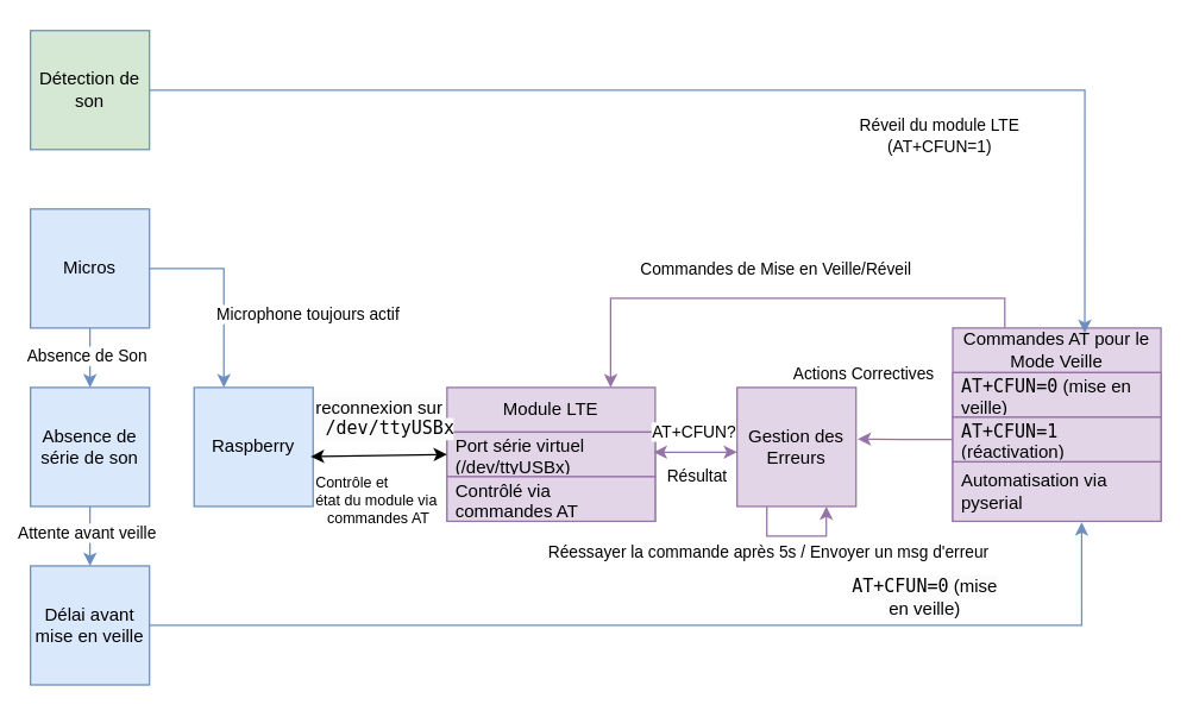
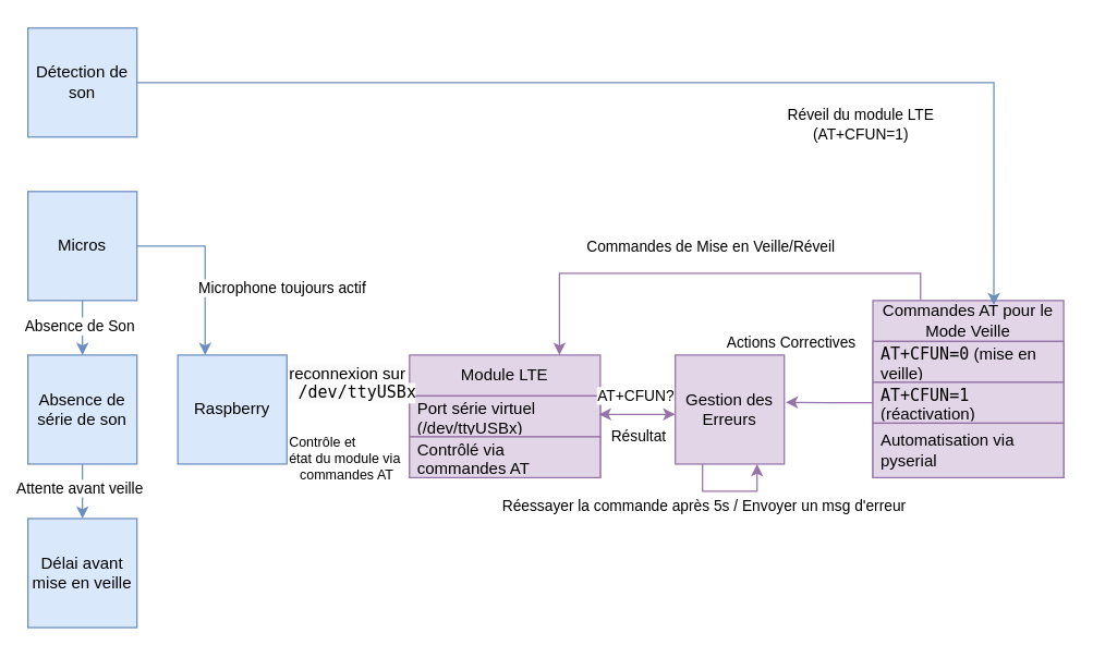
  <mxCell id="0" />
  <mxCell id="1" parent="0" />
  <mxCell id="2" value="Raspberry" style="whiteSpace=wrap;html=1;aspect=fixed;fillColor=#dae8fc;strokeColor=#6c8ebf;" parent="1" vertex="1"><mxGeometry x="130" y="260" width="80" height="80" as="geometry" /></mxCell>
  <mxCell id="3" value="Module LTE" style="swimlane;fontStyle=0;childLayout=stackLayout;horizontal=1;startSize=30;horizontalStack=0;resizeParent=1;resizeParentMax=0;resizeLast=0;collapsible=1;marginBottom=0;whiteSpace=wrap;html=1;fillColor=#e1d5e7;strokeColor=#9673a6;" parent="1" vertex="1"><mxGeometry x="300" y="260" width="140" height="90" as="geometry" /></mxCell>
  <mxCell id="4" value="Port série virtuel (/dev/ttyUSBx)" style="text;strokeColor=#9673a6;fillColor=#e1d5e7;align=left;verticalAlign=middle;spacingLeft=4;spacingRight=4;overflow=hidden;points=[[0,0.5],[1,0.5]];portConstraint=eastwest;rotatable=0;whiteSpace=wrap;html=1;" parent="3" vertex="1"><mxGeometry y="30" width="140" height="30" as="geometry" /></mxCell>
  <mxCell id="5" value="Contrôlé via commandes AT" style="text;strokeColor=#9673a6;fillColor=#e1d5e7;align=left;verticalAlign=middle;spacingLeft=4;spacingRight=4;overflow=hidden;points=[[0,0.5],[1,0.5]];portConstraint=eastwest;rotatable=0;whiteSpace=wrap;html=1;" parent="3" vertex="1"><mxGeometry y="60" width="140" height="30" as="geometry" /></mxCell>
  <mxCell id="6" style="edgeStyle=orthogonalEdgeStyle;rounded=0;orthogonalLoop=1;jettySize=auto;html=1;exitX=1;exitY=0.5;exitDx=0;exitDy=0;entryX=0.25;entryY=0;entryDx=0;entryDy=0;fillColor=#dae8fc;strokeColor=#6c8ebf;" parent="1" source="10" target="2" edge="1"><mxGeometry relative="1" as="geometry" /></mxCell>
  <mxCell id="7" value="Microphone toujours actif&amp;nbsp;" style="edgeLabel;html=1;align=center;verticalAlign=middle;resizable=0;points=[];" parent="6" vertex="1" connectable="0"><mxGeometry x="-0.298" y="4" relative="1" as="geometry"><mxPoint x="61" y="34" as="offset" /></mxGeometry></mxCell>
  <mxCell id="8" style="edgeStyle=orthogonalEdgeStyle;rounded=0;orthogonalLoop=1;jettySize=auto;html=1;exitX=0.5;exitY=1;exitDx=0;exitDy=0;entryX=0.5;entryY=0;entryDx=0;entryDy=0;fillColor=#dae8fc;strokeColor=#6c8ebf;" parent="1" source="10" target="19" edge="1"><mxGeometry relative="1" as="geometry" /></mxCell>
  <mxCell id="9" value="Absence de Son" style="edgeLabel;html=1;align=center;verticalAlign=middle;resizable=0;points=[];" parent="8" vertex="1" connectable="0"><mxGeometry x="-0.11" y="-3" relative="1" as="geometry"><mxPoint as="offset" /></mxGeometry></mxCell>
  <mxCell id="10" value="Micros" style="whiteSpace=wrap;html=1;aspect=fixed;fillColor=#dae8fc;strokeColor=#6c8ebf;" parent="1" vertex="1"><mxGeometry x="20" y="140" width="80" height="80" as="geometry" /></mxCell>
  <mxCell id="11" style="edgeStyle=orthogonalEdgeStyle;rounded=0;orthogonalLoop=1;jettySize=auto;html=1;exitX=0.25;exitY=0;exitDx=0;exitDy=0;entryX=1;entryY=0.75;entryDx=0;entryDy=0;fillColor=#e1d5e7;strokeColor=#9673a6;" parent="1" source="13" edge="1"><mxGeometry relative="1" as="geometry"><mxPoint x="410" y="260" as="targetPoint" /><Array as="points"><mxPoint x="675" y="200" /><mxPoint x="410" y="200" /></Array></mxGeometry></mxCell>
  <mxCell id="12" value="Commandes de Mise en Veille/Réveil" style="edgeLabel;html=1;align=center;verticalAlign=middle;resizable=0;points=[];" parent="11" vertex="1" connectable="0"><mxGeometry x="0.246" y="-1" relative="1" as="geometry"><mxPoint x="40" y="-19" as="offset" /></mxGeometry></mxCell>
  <mxCell id="13" value="Commandes AT pour le Mode Veille" style="swimlane;fontStyle=0;childLayout=stackLayout;horizontal=1;startSize=30;horizontalStack=0;resizeParent=1;resizeParentMax=0;resizeLast=0;collapsible=1;marginBottom=0;whiteSpace=wrap;html=1;fillColor=#e1d5e7;strokeColor=#9673a6;" parent="1" vertex="1"><mxGeometry x="640" y="220" width="140" height="130" as="geometry" /></mxCell>
  <mxCell id="14" value="&lt;code&gt;AT+CFUN=0&lt;/code&gt; (mise en veille)" style="text;strokeColor=#9673a6;fillColor=#e1d5e7;align=left;verticalAlign=middle;spacingLeft=4;spacingRight=4;overflow=hidden;points=[[0,0.5],[1,0.5]];portConstraint=eastwest;rotatable=0;whiteSpace=wrap;html=1;" parent="13" vertex="1"><mxGeometry y="30" width="140" height="30" as="geometry" /></mxCell>
  <mxCell id="15" value="&lt;code&gt;AT+CFUN=1&lt;/code&gt; (réactivation)" style="text;strokeColor=#9673a6;fillColor=#e1d5e7;align=left;verticalAlign=middle;spacingLeft=4;spacingRight=4;overflow=hidden;points=[[0,0.5],[1,0.5]];portConstraint=eastwest;rotatable=0;whiteSpace=wrap;html=1;" parent="13" vertex="1"><mxGeometry y="60" width="140" height="30" as="geometry" /></mxCell>
  <mxCell id="16" value="Automatisation via pyserial" style="text;strokeColor=#9673a6;fillColor=#e1d5e7;align=left;verticalAlign=middle;spacingLeft=4;spacingRight=4;overflow=hidden;points=[[0,0.5],[1,0.5]];portConstraint=eastwest;rotatable=0;whiteSpace=wrap;html=1;" parent="13" vertex="1"><mxGeometry y="90" width="140" height="40" as="geometry" /></mxCell>
  <mxCell id="17" style="edgeStyle=orthogonalEdgeStyle;rounded=0;orthogonalLoop=1;jettySize=auto;html=1;exitX=0.5;exitY=1;exitDx=0;exitDy=0;entryX=0.5;entryY=0;entryDx=0;entryDy=0;fillColor=#dae8fc;strokeColor=#6c8ebf;" parent="1" source="19" target="20" edge="1"><mxGeometry relative="1" as="geometry" /></mxCell>
  <mxCell id="18" value="Attente avant veille" style="edgeLabel;html=1;align=center;verticalAlign=middle;resizable=0;points=[];" parent="17" vertex="1" connectable="0"><mxGeometry x="-0.15" y="-3" relative="1" as="geometry"><mxPoint as="offset" /></mxGeometry></mxCell>
  <mxCell id="19" value="Absence de série de son" style="whiteSpace=wrap;html=1;aspect=fixed;fillColor=#dae8fc;strokeColor=#6c8ebf;" parent="1" vertex="1"><mxGeometry x="20" y="260" width="80" height="80" as="geometry" /></mxCell>
  <mxCell id="20" value="Délai avant mise en veille" style="whiteSpace=wrap;html=1;aspect=fixed;fillColor=#dae8fc;strokeColor=#6c8ebf;" parent="1" vertex="1"><mxGeometry x="20" y="380" width="80" height="80" as="geometry" /></mxCell>
- <mxCell id="21" value="Détection de son" style="whiteSpace=wrap;html=1;aspect=fixed;fillColor=#d5e8d4;strokeColor=#6c8ebf;" parent="1" vertex="1"><mxGeometry x="20" y="20" width="80" height="80" as="geometry" /></mxCell>
+ <mxCell id="21" value="Détection de son" style="whiteSpace=wrap;html=1;aspect=fixed;fillColor=#dae8fc;strokeColor=#6c8ebf;" parent="1" vertex="1"><mxGeometry x="20" y="20" width="80" height="80" as="geometry" /></mxCell>
  <mxCell id="22" value="Gestion des Erreurs" style="whiteSpace=wrap;html=1;aspect=fixed;fillColor=#e1d5e7;strokeColor=#9673a6;" parent="1" vertex="1"><mxGeometry x="495" y="260" width="80" height="80" as="geometry" /></mxCell>
  <mxCell id="23" style="edgeStyle=orthogonalEdgeStyle;rounded=0;orthogonalLoop=1;jettySize=auto;html=1;exitX=0.5;exitY=1;exitDx=0;exitDy=0;" parent="1" source="22" target="22" edge="1"><mxGeometry relative="1" as="geometry" /></mxCell>
  <mxCell id="24" value="" style="endArrow=classic;startArrow=classic;html=1;rounded=0;exitX=1;exitY=0.5;exitDx=0;exitDy=0;entryX=0;entryY=0.544;entryDx=0;entryDy=0;entryPerimeter=0;fillColor=#e1d5e7;strokeColor=#9673a6;" parent="1" target="22" edge="1"><mxGeometry width="50" height="50" relative="1" as="geometry"><mxPoint x="438.96" y="303.5" as="sourcePoint" /><mxPoint x="520" y="300" as="targetPoint" /></mxGeometry></mxCell>
  <mxCell id="25" value="AT+CFUN?" style="edgeLabel;html=1;align=center;verticalAlign=middle;resizable=0;points=[];" parent="24" vertex="1" connectable="0"><mxGeometry x="-0.036" y="1" relative="1" as="geometry"><mxPoint y="-13" as="offset" /></mxGeometry></mxCell>
  <mxCell id="26" value="Résultat" style="edgeLabel;html=1;align=center;verticalAlign=middle;resizable=0;points=[];" parent="24" vertex="1" connectable="0"><mxGeometry x="0.048" y="1" relative="1" as="geometry"><mxPoint y="17" as="offset" /></mxGeometry></mxCell>
- <mxCell id="27" style="edgeStyle=orthogonalEdgeStyle;rounded=0;orthogonalLoop=1;jettySize=auto;html=1;exitX=1;exitY=0.5;exitDx=0;exitDy=0;entryX=0.619;entryY=1.016;entryDx=0;entryDy=0;entryPerimeter=0;fillColor=#dae8fc;strokeColor=#6c8ebf;" parent="1" source="20" target="16" edge="1"><mxGeometry relative="1" as="geometry" /></mxCell>
- <mxCell id="28" value="&lt;code style=&quot;text-wrap: wrap; font-size: 12px; text-align: left; background-color: rgb(251, 251, 251);&quot;&gt;AT+CFUN=0&lt;/code&gt;&lt;span style=&quot;text-wrap: wrap; font-size: 12px; text-align: left; background-color: rgb(251, 251, 251);&quot;&gt;&amp;nbsp;(mise en veille)&lt;/span&gt;" style="edgeLabel;html=1;align=center;verticalAlign=middle;resizable=0;points=[];" parent="27" vertex="1" connectable="0"><mxGeometry x="-0.116" relative="1" as="geometry"><mxPoint x="212" y="-20" as="offset" /></mxGeometry></mxCell>
  <mxCell id="29" value="&lt;font style=&quot;forced-color-adjust: none; color: rgb(0, 0, 0); font-family: Helvetica; font-style: normal; font-variant-ligatures: normal; font-variant-caps: normal; font-weight: 400; letter-spacing: normal; orphans: 2; text-align: center; text-indent: 0px; text-transform: none; widows: 2; word-spacing: 0px; -webkit-text-stroke-width: 0px; white-space: nowrap; text-decoration-thickness: initial; text-decoration-style: initial; text-decoration-color: initial; font-size: 10px;&quot;&gt;Contrôle et&amp;nbsp;&lt;/font&gt;&lt;div style=&quot;forced-color-adjust: none; color: rgb(0, 0, 0); font-family: Helvetica; font-style: normal; font-variant-ligatures: normal; font-variant-caps: normal; font-weight: 400; letter-spacing: normal; orphans: 2; text-align: center; text-indent: 0px; text-transform: none; widows: 2; word-spacing: 0px; -webkit-text-stroke-width: 0px; white-space: nowrap; text-decoration-thickness: initial; text-decoration-style: initial; text-decoration-color: initial; font-size: 10px;&quot;&gt;&lt;font style=&quot;forced-color-adjust: none; font-size: 10px;&quot;&gt;état du module via&lt;/font&gt;&lt;/div&gt;&lt;div style=&quot;forced-color-adjust: none; color: rgb(0, 0, 0); font-family: Helvetica; font-style: normal; font-variant-ligatures: normal; font-variant-caps: normal; font-weight: 400; letter-spacing: normal; orphans: 2; text-align: center; text-indent: 0px; text-transform: none; widows: 2; word-spacing: 0px; -webkit-text-stroke-width: 0px; white-space: nowrap; text-decoration-thickness: initial; text-decoration-style: initial; text-decoration-color: initial; font-size: 10px;&quot;&gt;&lt;font style=&quot;forced-color-adjust: none; font-size: 10px;&quot;&gt;&amp;nbsp;commandes AT&lt;/font&gt;&lt;/div&gt;" style="text;whiteSpace=wrap;html=1;" parent="1" vertex="1"><mxGeometry x="210" y="310" width="120" height="60" as="geometry" /></mxCell>
- <mxCell id="30" value="" style="endArrow=classic;startArrow=classic;html=1;rounded=0;exitX=0.98;exitY=0.581;exitDx=0;exitDy=0;exitPerimeter=0;entryX=0;entryY=0.5;entryDx=0;entryDy=0;" parent="1" source="2" target="4" edge="1"><mxGeometry width="50" height="50" relative="1" as="geometry"><mxPoint x="210" y="320" as="sourcePoint" /><mxPoint x="260" y="270" as="targetPoint" /></mxGeometry></mxCell>
  <mxCell id="31" value="&lt;span style=&quot;color: rgb(0, 0, 0); font-family: Helvetica; font-size: 12px; font-style: normal; font-variant-ligatures: normal; font-variant-caps: normal; font-weight: 400; letter-spacing: normal; orphans: 2; text-align: left; text-indent: 0px; text-transform: none; widows: 2; word-spacing: 0px; -webkit-text-stroke-width: 0px; white-space: normal; background-color: rgb(251, 251, 251); text-decoration-thickness: initial; text-decoration-style: initial; text-decoration-color: initial; display: inline !important; float: none;&quot;&gt;reconnexion sur&lt;/span&gt;&lt;div style=&quot;forced-color-adjust: none; color: rgb(0, 0, 0); font-family: Helvetica; font-size: 12px; font-style: normal; font-variant-ligatures: normal; font-variant-caps: normal; font-weight: 400; letter-spacing: normal; orphans: 2; text-align: left; text-indent: 0px; text-transform: none; widows: 2; word-spacing: 0px; -webkit-text-stroke-width: 0px; white-space: normal; background-color: rgb(251, 251, 251); text-decoration-thickness: initial; text-decoration-style: initial; text-decoration-color: initial;&quot;&gt;&amp;nbsp;&lt;span&gt;&amp;nbsp;&lt;/span&gt;&lt;code style=&quot;forced-color-adjust: none;&quot;&gt;/dev/ttyUSBx&lt;/code&gt;&lt;/div&gt;" style="text;whiteSpace=wrap;html=1;" parent="1" vertex="1"><mxGeometry x="210" y="260" width="110" height="50" as="geometry" /></mxCell>
  <mxCell id="32" style="edgeStyle=orthogonalEdgeStyle;rounded=0;orthogonalLoop=1;jettySize=auto;html=1;exitX=0;exitY=0.5;exitDx=0;exitDy=0;entryX=1.013;entryY=0.433;entryDx=0;entryDy=0;entryPerimeter=0;fillColor=#e1d5e7;strokeColor=#9673a6;" parent="1" source="15" target="22" edge="1"><mxGeometry relative="1" as="geometry" /></mxCell>
  <mxCell id="33" value="Actions Correctives" style="edgeLabel;html=1;align=center;verticalAlign=middle;resizable=0;points=[];" parent="32" vertex="1" connectable="0"><mxGeometry x="-0.111" y="-3" relative="1" as="geometry"><mxPoint x="-32" y="-42" as="offset" /></mxGeometry></mxCell>
  <mxCell id="34" style="edgeStyle=orthogonalEdgeStyle;rounded=0;orthogonalLoop=1;jettySize=auto;html=1;exitX=1;exitY=0.5;exitDx=0;exitDy=0;entryX=0.634;entryY=0.026;entryDx=0;entryDy=0;entryPerimeter=0;fillColor=#dae8fc;strokeColor=#6c8ebf;" parent="1" source="21" target="13" edge="1"><mxGeometry relative="1" as="geometry"><Array as="points"><mxPoint x="729" y="60" /></Array></mxGeometry></mxCell>
  <mxCell id="35" value="Réveil du module LTE&lt;div&gt;(AT+CFUN=1)&lt;/div&gt;" style="edgeLabel;html=1;align=center;verticalAlign=middle;resizable=0;points=[];" parent="34" vertex="1" connectable="0"><mxGeometry x="0.115" y="1" relative="1" as="geometry"><mxPoint x="88" y="31" as="offset" /></mxGeometry></mxCell>
  <mxCell id="36" style="edgeStyle=orthogonalEdgeStyle;rounded=0;orthogonalLoop=1;jettySize=auto;html=1;exitX=0.25;exitY=1;exitDx=0;exitDy=0;entryX=0.75;entryY=1;entryDx=0;entryDy=0;fillColor=#e1d5e7;strokeColor=#9673a6;" edge="1" parent="1" source="22" target="22"><mxGeometry relative="1" as="geometry" /></mxCell>
  <mxCell id="37" value="Réessayer la commande après 5s / Envoyer un msg d'erreur" style="edgeLabel;html=1;align=center;verticalAlign=middle;resizable=0;points=[];" vertex="1" connectable="0" parent="36"><mxGeometry x="-0.255" y="2" relative="1" as="geometry"><mxPoint x="-10" y="12" as="offset" /></mxGeometry></mxCell>
